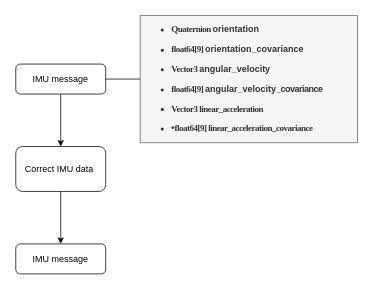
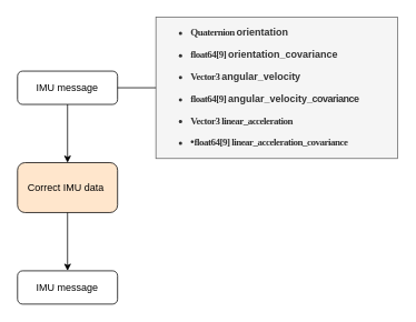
  <mxCell id="0" />
  <mxCell id="1" parent="0" />
  <mxCell id="2" value="IMU message" style="rounded=1;whiteSpace=wrap;html=1;" vertex="1" parent="1"><mxGeometry x="20" y="85" width="120" height="40" as="geometry" /></mxCell>
- <mxCell id="3" value="Correct IMU data&amp;nbsp;" style="rounded=1;whiteSpace=wrap;html=1;" vertex="1" parent="1"><mxGeometry x="20" y="195" width="120" height="60" as="geometry" /></mxCell>
+ <mxCell id="3" value="Correct IMU data&amp;nbsp;" style="rounded=1;whiteSpace=wrap;html=1;fillColor=#ffe6cc;" vertex="1" parent="1"><mxGeometry x="20" y="195" width="120" height="60" as="geometry" /></mxCell>
  <mxCell id="4" value="&lt;div style=&quot;&quot;&gt;&lt;h6&gt;&lt;ul style=&quot;font-size: 12px;&quot;&gt;&lt;li style=&quot;&quot;&gt;&lt;span style=&quot;font-family: &amp;quot;맑은 고딕&amp;quot;; letter-spacing: -0.5pt; background-color: initial;&quot;&gt;Quaternion&amp;nbsp;&lt;/span&gt;orientation&lt;/li&gt;&lt;/ul&gt;&lt;ul style=&quot;font-size: 12px;&quot;&gt;&lt;li style=&quot;&quot;&gt;&lt;span style=&quot;background-color: initial; font-family: &amp;quot;맑은 고딕&amp;quot;; letter-spacing: -0.5pt;&quot;&gt;float64[9]&amp;nbsp;&lt;/span&gt;orientation_covariance&lt;/li&gt;&lt;/ul&gt;&lt;ul style=&quot;font-size: 12px;&quot;&gt;&lt;li style=&quot;&quot;&gt;&lt;span style=&quot;background-color: initial; font-family: &amp;quot;맑은 고딕&amp;quot;; letter-spacing: -0.5pt;&quot;&gt;Vector3&amp;nbsp;&lt;/span&gt;angular_velocity&lt;/li&gt;&lt;/ul&gt;&lt;ul style=&quot;font-size: 12px;&quot;&gt;&lt;li style=&quot;&quot;&gt;&lt;span style=&quot;background-color: initial; font-family: &amp;quot;맑은 고딕&amp;quot;; letter-spacing: -0.5pt;&quot;&gt;float64[9]&amp;nbsp;&lt;/span&gt;angular_velocity&lt;span style=&quot;background-color: initial; letter-spacing: -0.5pt;&quot;&gt;_covariance&lt;/span&gt;&lt;/li&gt;&lt;/ul&gt;&lt;ul style=&quot;font-size: 12px;&quot;&gt;&lt;li style=&quot;&quot;&gt;&lt;span style=&quot;font-family: &amp;quot;맑은 고딕&amp;quot;; letter-spacing: -0.5pt;&quot;&gt;V&lt;/span&gt;&lt;span style=&quot;font-family: &amp;quot;맑은 고딕&amp;quot;; letter-spacing: -0.5pt;&quot;&gt;ector3 &lt;/span&gt;&lt;span style=&quot;font-family: &amp;quot;맑은 고딕&amp;quot;; letter-spacing: -0.5pt;&quot;&gt;linear_acceleration&lt;/span&gt;&lt;/li&gt;&lt;/ul&gt;&lt;ul style=&quot;font-size: 12px;&quot;&gt;&lt;li style=&quot;&quot;&gt;&lt;span style=&quot;&quot;&gt;&lt;span&gt;•&lt;/span&gt;&lt;/span&gt;&lt;span style=&quot;font-family: &amp;quot;맑은 고딕&amp;quot;; letter-spacing: -0.5pt;&quot;&gt;float64[9]&lt;/span&gt;&lt;span style=&quot;font-family: &amp;quot;맑은 고딕&amp;quot;; letter-spacing: -0.5pt;&quot;&gt; &lt;/span&gt;&lt;span style=&quot;font-family: &amp;quot;맑은 고딕&amp;quot;; letter-spacing: -0.5pt;&quot;&gt;linear_acceleration_covarianc&lt;/span&gt;&lt;span style=&quot;font-family: &amp;quot;맑은 고딕&amp;quot;; letter-spacing: -0.5pt;&quot;&gt;e&lt;br&gt;&lt;/span&gt;&lt;/li&gt;&lt;/ul&gt;&lt;/h6&gt;&lt;/div&gt;" style="text;html=1;strokeColor=#666666;fillColor=#f5f5f5;align=left;verticalAlign=middle;whiteSpace=wrap;rounded=0;fontColor=#333333;" vertex="1" parent="1"><mxGeometry x="186" y="20" width="290" height="170" as="geometry" /></mxCell>
  <mxCell id="5" value="" style="endArrow=none;html=1;rounded=0;exitX=1;exitY=0.5;exitDx=0;exitDy=0;" edge="1" parent="1" source="2" target="4"><mxGeometry width="50" height="50" relative="1" as="geometry"><mxPoint x="186" y="245" as="sourcePoint" /><mxPoint x="236" y="195" as="targetPoint" /></mxGeometry></mxCell>
  <mxCell id="6" value="" style="endArrow=classic;html=1;rounded=0;exitX=0.5;exitY=1;exitDx=0;exitDy=0;entryX=0.5;entryY=0;entryDx=0;entryDy=0;" edge="1" parent="1" source="2" target="3"><mxGeometry width="50" height="50" relative="1" as="geometry"><mxPoint x="186" y="245" as="sourcePoint" /><mxPoint x="236" y="195" as="targetPoint" /></mxGeometry></mxCell>
  <mxCell id="7" value="IMU message" style="rounded=1;whiteSpace=wrap;html=1;" vertex="1" parent="1"><mxGeometry x="20" y="325" width="120" height="40" as="geometry" /></mxCell>
  <mxCell id="8" value="" style="endArrow=classic;html=1;rounded=0;entryX=0.5;entryY=0;entryDx=0;entryDy=0;exitX=0.5;exitY=1;exitDx=0;exitDy=0;" edge="1" parent="1" source="3" target="7"><mxGeometry width="50" height="50" relative="1" as="geometry"><mxPoint x="80" y="265" as="sourcePoint" /><mxPoint x="90" y="205" as="targetPoint" /></mxGeometry></mxCell>
